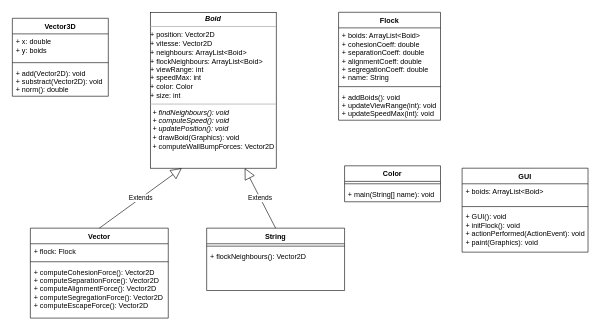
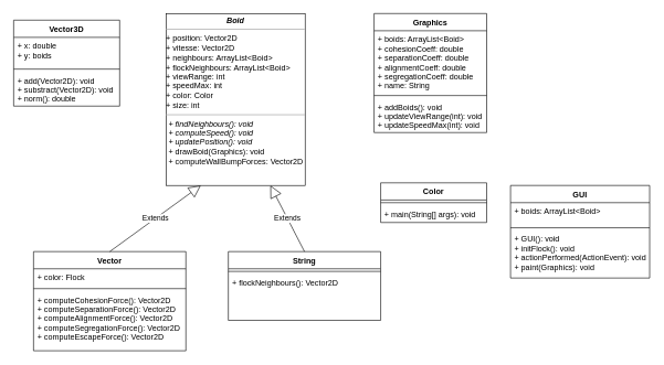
  <mxCell id="0" />
  <mxCell id="1" parent="0" />
  <mxCell id="2" value="Vector" style="swimlane;fontStyle=1;align=center;verticalAlign=top;childLayout=stackLayout;horizontal=1;startSize=26;horizontalStack=0;resizeParent=1;resizeParentMax=0;resizeLast=0;collapsible=1;marginBottom=0;" vertex="1" parent="1"><mxGeometry x="50" y="380" width="230" height="150" as="geometry" /></mxCell>
- <mxCell id="3" value="+ flock: Flock" style="text;strokeColor=none;fillColor=none;align=left;verticalAlign=top;spacingLeft=4;spacingRight=4;overflow=hidden;rotatable=0;points=[[0,0.5],[1,0.5]];portConstraint=eastwest;" vertex="1" parent="2"><mxGeometry y="26" width="230" height="26" as="geometry" /></mxCell>
+ <mxCell id="3" value="+ color: Flock" style="text;strokeColor=none;fillColor=none;align=left;verticalAlign=top;spacingLeft=4;spacingRight=4;overflow=hidden;rotatable=0;points=[[0,0.5],[1,0.5]];portConstraint=eastwest;" vertex="1" parent="2"><mxGeometry y="26" width="230" height="26" as="geometry" /></mxCell>
  <mxCell id="4" value="" style="line;strokeWidth=1;fillColor=none;align=left;verticalAlign=middle;spacingTop=-1;spacingLeft=3;spacingRight=3;rotatable=0;labelPosition=right;points=[];portConstraint=eastwest;" vertex="1" parent="2"><mxGeometry y="52" width="230" height="8" as="geometry" /></mxCell>
  <mxCell id="5" value="+ computeCohesionForce(): Vector2D&#10;+ computeSeparationForce(): Vector2D&#10;+ computeAlignmentForce(): Vector2D&#10;+ computeSegregationForce(): Vector2D&#10;+ computeEscapeForce(): Vector2D&#10;" style="text;strokeColor=none;fillColor=none;align=left;verticalAlign=top;spacingLeft=4;spacingRight=4;overflow=hidden;rotatable=0;points=[[0,0.5],[1,0.5]];portConstraint=eastwest;" vertex="1" parent="2"><mxGeometry y="60" width="230" height="90" as="geometry" /></mxCell>
- <mxCell id="6" value="Flock" style="swimlane;fontStyle=1;align=center;verticalAlign=top;childLayout=stackLayout;horizontal=1;startSize=26;horizontalStack=0;resizeParent=1;resizeParentMax=0;resizeLast=0;collapsible=1;marginBottom=0;" vertex="1" parent="1"><mxGeometry x="564" y="20" width="170" height="180" as="geometry" /></mxCell>
+ <mxCell id="6" value="Graphics" style="swimlane;fontStyle=1;align=center;verticalAlign=top;childLayout=stackLayout;horizontal=1;startSize=26;horizontalStack=0;resizeParent=1;resizeParentMax=0;resizeLast=0;collapsible=1;marginBottom=0;" vertex="1" parent="1"><mxGeometry x="564" y="20" width="170" height="180" as="geometry" /></mxCell>
  <mxCell id="7" value="+ boids: ArrayList&lt;Boid&gt;&#10;+ cohesionCoeff: double&#10;+ separationCoeff: double&#10;+ alignmentCoeff: double&#10;+ segregationCoeff: double&#10;+ name: String&#10;" style="text;strokeColor=none;fillColor=none;align=left;verticalAlign=top;spacingLeft=4;spacingRight=4;overflow=hidden;rotatable=0;points=[[0,0.5],[1,0.5]];portConstraint=eastwest;" vertex="1" parent="6"><mxGeometry y="26" width="170" height="94" as="geometry" /></mxCell>
  <mxCell id="8" value="" style="line;strokeWidth=1;fillColor=none;align=left;verticalAlign=middle;spacingTop=-1;spacingLeft=3;spacingRight=3;rotatable=0;labelPosition=right;points=[];portConstraint=eastwest;" vertex="1" parent="6"><mxGeometry y="120" width="170" height="8" as="geometry" /></mxCell>
  <mxCell id="9" value="+ addBoids(): void&#10;+ updateViewRange(int): void&#10;+ updateSpeedMax(int): void&#10;" style="text;strokeColor=none;fillColor=none;align=left;verticalAlign=top;spacingLeft=4;spacingRight=4;overflow=hidden;rotatable=0;points=[[0,0.5],[1,0.5]];portConstraint=eastwest;" vertex="1" parent="6"><mxGeometry y="128" width="170" height="52" as="geometry" /></mxCell>
  <mxCell id="10" value="Color" style="swimlane;fontStyle=1;align=center;verticalAlign=top;childLayout=stackLayout;horizontal=1;startSize=26;horizontalStack=0;resizeParent=1;resizeParentMax=0;resizeLast=0;collapsible=1;marginBottom=0;" vertex="1" parent="1"><mxGeometry x="574" y="276" width="160" height="60" as="geometry" /></mxCell>
  <mxCell id="11" value="" style="line;strokeWidth=1;fillColor=none;align=left;verticalAlign=middle;spacingTop=-1;spacingLeft=3;spacingRight=3;rotatable=0;labelPosition=right;points=[];portConstraint=eastwest;" vertex="1" parent="10"><mxGeometry y="26" width="160" height="8" as="geometry" /></mxCell>
- <mxCell id="12" value="+ main(String[] name): void" style="text;strokeColor=none;fillColor=none;align=left;verticalAlign=top;spacingLeft=4;spacingRight=4;overflow=hidden;rotatable=0;points=[[0,0.5],[1,0.5]];portConstraint=eastwest;" vertex="1" parent="10"><mxGeometry y="34" width="160" height="26" as="geometry" /></mxCell>
+ <mxCell id="12" value="+ main(String[] args): void" style="text;strokeColor=none;fillColor=none;align=left;verticalAlign=top;spacingLeft=4;spacingRight=4;overflow=hidden;rotatable=0;points=[[0,0.5],[1,0.5]];portConstraint=eastwest;" vertex="1" parent="10"><mxGeometry y="34" width="160" height="26" as="geometry" /></mxCell>
  <mxCell id="13" value="GUI" style="swimlane;fontStyle=1;align=center;verticalAlign=top;childLayout=stackLayout;horizontal=1;startSize=26;horizontalStack=0;resizeParent=1;resizeParentMax=0;resizeLast=0;collapsible=1;marginBottom=0;" vertex="1" parent="1"><mxGeometry x="770" y="280" width="210" height="140" as="geometry" /></mxCell>
  <mxCell id="14" value="+ boids: ArrayList&lt;Boid&gt;&#10;&#10;&#10;" style="text;strokeColor=none;fillColor=none;align=left;verticalAlign=top;spacingLeft=4;spacingRight=4;overflow=hidden;rotatable=0;points=[[0,0.5],[1,0.5]];portConstraint=eastwest;" vertex="1" parent="13"><mxGeometry y="26" width="210" height="34" as="geometry" /></mxCell>
  <mxCell id="15" value="" style="line;strokeWidth=1;fillColor=none;align=left;verticalAlign=middle;spacingTop=-1;spacingLeft=3;spacingRight=3;rotatable=0;labelPosition=right;points=[];portConstraint=eastwest;" vertex="1" parent="13"><mxGeometry y="60" width="210" height="8" as="geometry" /></mxCell>
  <mxCell id="16" value="+ GUI(): void&#10;+ initFlock(): void&#10;+ actionPerformed(ActionEvent): void&#10;+ paint(Graphics): void&#10;&#10;&#10;" style="text;strokeColor=none;fillColor=none;align=left;verticalAlign=top;spacingLeft=4;spacingRight=4;overflow=hidden;rotatable=0;points=[[0,0.5],[1,0.5]];portConstraint=eastwest;" vertex="1" parent="13"><mxGeometry y="68" width="210" height="72" as="geometry" /></mxCell>
  <mxCell id="17" value="&lt;p style=&quot;margin: 0px ; margin-top: 4px ; text-align: center&quot;&gt;&lt;i&gt;&lt;b&gt;Boid&lt;/b&gt;&lt;/i&gt;&lt;br&gt;&lt;/p&gt;&lt;hr size=&quot;1&quot;&gt;&lt;div&gt;+ position: Vector2D&lt;br&gt;&lt;/div&gt;&lt;div&gt;+ vitesse: Vector2D&lt;/div&gt;&lt;div&gt;+ neighbours: ArrayList&amp;lt;Boid&amp;gt;&lt;/div&gt;&lt;div&gt;+ flockNeighbours: ArrayList&amp;lt;Boid&amp;gt;&lt;br&gt;&lt;/div&gt;&lt;div&gt;+ viewRange: int&lt;br&gt;&lt;/div&gt;&lt;div&gt;+ speedMax: int&lt;br&gt;&lt;/div&gt;&lt;div&gt;+ color: Color&lt;/div&gt;&lt;div&gt;+ size: int&lt;br&gt;&lt;/div&gt;&lt;hr size=&quot;1&quot;&gt;&lt;p style=&quot;margin: 0px ; margin-left: 4px&quot;&gt;&lt;i&gt;+ findNeighbours(): void&lt;/i&gt;&lt;/p&gt;&lt;p style=&quot;margin: 0px ; margin-left: 4px&quot;&gt;&lt;i&gt;+ computeSpeed(): void&lt;/i&gt;&lt;/p&gt;&lt;p style=&quot;margin: 0px ; margin-left: 4px&quot;&gt;&lt;i&gt;+ updatePosition(): void&lt;/i&gt;&lt;/p&gt;&lt;p style=&quot;margin: 0px ; margin-left: 4px&quot;&gt;+ drawBoid(Graphics): void&lt;/p&gt;&lt;p style=&quot;margin: 0px ; margin-left: 4px&quot;&gt;+ computeWallBumpForces: Vector2D&lt;br&gt;&lt;/p&gt;&lt;p style=&quot;margin: 0px ; margin-left: 4px&quot;&gt;&lt;br&gt;&lt;/p&gt;" style="verticalAlign=top;align=left;overflow=fill;fontSize=12;fontFamily=Helvetica;html=1;" vertex="1" parent="1"><mxGeometry x="250" y="20" width="210" height="260" as="geometry" /></mxCell>
  <mxCell id="18" value="Vector3D" style="swimlane;fontStyle=1;align=center;verticalAlign=top;childLayout=stackLayout;horizontal=1;startSize=26;horizontalStack=0;resizeParent=1;resizeParentMax=0;resizeLast=0;collapsible=1;marginBottom=0;" vertex="1" parent="1"><mxGeometry x="20" y="30" width="160" height="130" as="geometry" /></mxCell>
  <mxCell id="19" value="+ x: double&#10;+ y: boids&#10;" style="text;strokeColor=none;fillColor=none;align=left;verticalAlign=top;spacingLeft=4;spacingRight=4;overflow=hidden;rotatable=0;points=[[0,0.5],[1,0.5]];portConstraint=eastwest;" vertex="1" parent="18"><mxGeometry y="26" width="160" height="44" as="geometry" /></mxCell>
  <mxCell id="20" value="" style="line;strokeWidth=1;fillColor=none;align=left;verticalAlign=middle;spacingTop=-1;spacingLeft=3;spacingRight=3;rotatable=0;labelPosition=right;points=[];portConstraint=eastwest;" vertex="1" parent="18"><mxGeometry y="70" width="160" height="8" as="geometry" /></mxCell>
  <mxCell id="21" value="+ add(Vector2D): void&#10;+ substract(Vector2D): void&#10;+ norm(): double&#10;" style="text;strokeColor=none;fillColor=none;align=left;verticalAlign=top;spacingLeft=4;spacingRight=4;overflow=hidden;rotatable=0;points=[[0,0.5],[1,0.5]];portConstraint=eastwest;" vertex="1" parent="18"><mxGeometry y="78" width="160" height="52" as="geometry" /></mxCell>
  <mxCell id="22" value="String" style="swimlane;fontStyle=1;align=center;verticalAlign=top;childLayout=stackLayout;horizontal=1;startSize=26;horizontalStack=0;resizeParent=1;resizeParentMax=0;resizeLast=0;collapsible=1;marginBottom=0;" vertex="1" parent="1"><mxGeometry x="344" y="380" width="230" height="104" as="geometry" /></mxCell>
  <mxCell id="23" value="" style="line;strokeWidth=1;fillColor=none;align=left;verticalAlign=middle;spacingTop=-1;spacingLeft=3;spacingRight=3;rotatable=0;labelPosition=right;points=[];portConstraint=eastwest;" vertex="1" parent="22"><mxGeometry y="26" width="230" height="8" as="geometry" /></mxCell>
  <mxCell id="24" value="+ flockNeighbours(): Vector2D" style="text;strokeColor=none;fillColor=none;align=left;verticalAlign=top;spacingLeft=4;spacingRight=4;overflow=hidden;rotatable=0;points=[[0,0.5],[1,0.5]];portConstraint=eastwest;" vertex="1" parent="22"><mxGeometry y="34" width="230" height="70" as="geometry" /></mxCell>
  <mxCell id="25" value="Extends" style="endArrow=block;endSize=16;endFill=0;html=1;rounded=0;exitX=0.5;exitY=0;exitDx=0;exitDy=0;entryX=0.25;entryY=1;entryDx=0;entryDy=0;" edge="1" parent="1" source="2" target="17"><mxGeometry width="160" relative="1" as="geometry"><mxPoint x="400" y="250" as="sourcePoint" /><mxPoint x="560" y="250" as="targetPoint" /></mxGeometry></mxCell>
  <mxCell id="26" value="Extends" style="endArrow=block;endSize=16;endFill=0;html=1;rounded=0;exitX=0.5;exitY=0;exitDx=0;exitDy=0;entryX=0.75;entryY=1;entryDx=0;entryDy=0;" edge="1" parent="1" source="22" target="17"><mxGeometry width="160" relative="1" as="geometry"><mxPoint x="460" y="350" as="sourcePoint" /><mxPoint x="597.5" y="250" as="targetPoint" /></mxGeometry></mxCell>
